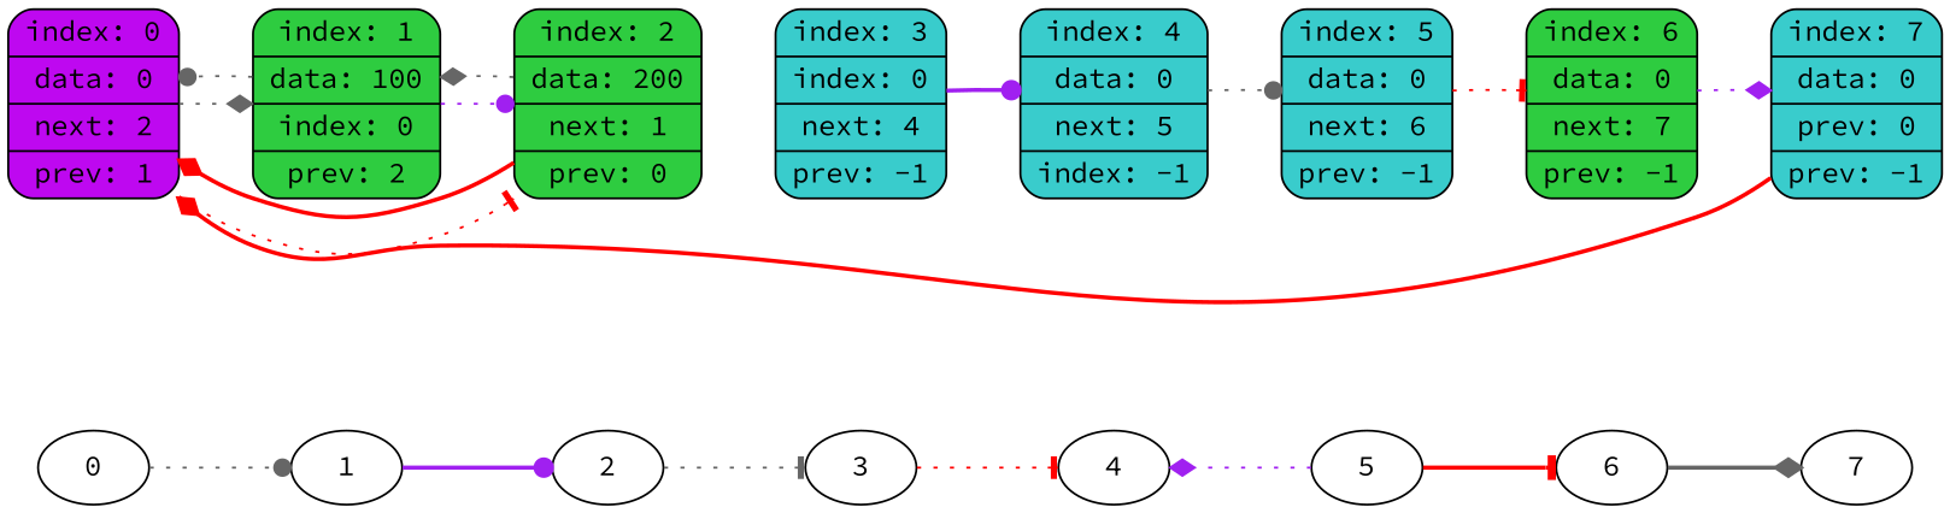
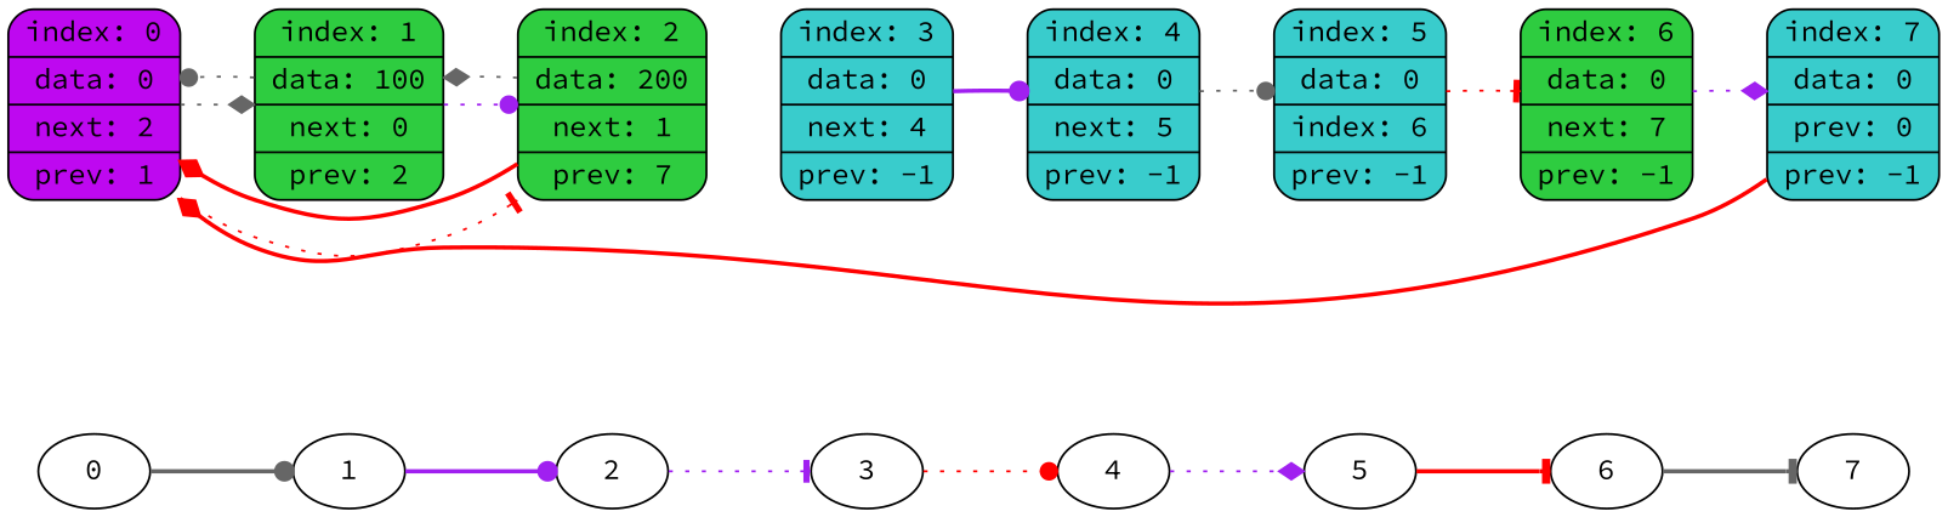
  digraph {
    fontname="Source Code Pro"
    rankdir=LR
    node [fontname="Source Code Pro"]
    edge [color=gray40 fontname="Source Code Pro" style=dotted]
    0
    n2 [fillcolor="#BE08F0" label="index: 0 | data: 0 | next: 2 | prev: 1" shape=record style="rounded,filled"]
    1
-   n4 [fillcolor="#2ECC40" label="index: 1 | data: 100 | index: 0 | prev: 2" shape=record style="rounded,filled"]
+   n4 [fillcolor="#2ECC40" label="index: 1 | data: 100 | next: 0 | prev: 2" shape=record style="rounded,filled"]
    2
-   n6 [fillcolor="#2ECC40" label="index: 2 | data: 200 | next: 1 | prev: 0" shape=record style="rounded,filled"]
+   n6 [fillcolor="#2ECC40" label="index: 2 | data: 200 | next: 1 | prev: 7" shape=record style="rounded,filled"]
    3
-   n8 [fillcolor="#39CCCC" label="index: 3 | index: 0 | next: 4 | prev: -1" shape=record style="rounded,filled"]
+   n8 [fillcolor="#39CCCC" label="index: 3 | data: 0 | next: 4 | prev: -1" shape=record style="rounded,filled"]
    4
-   n10 [fillcolor="#39CCCC" label="index: 4 | data: 0 | next: 5 | index: -1" shape=record style="rounded,filled"]
+   n10 [fillcolor="#39CCCC" label="index: 4 | data: 0 | next: 5 | prev: -1" shape=record style="rounded,filled"]
    5
-   n12 [fillcolor="#39CCCC" label="index: 5 | data: 0 | next: 6 | prev: -1" shape=record style="rounded,filled"]
+   n12 [fillcolor="#39CCCC" label="index: 5 | data: 0 | index: 6 | prev: -1" shape=record style="rounded,filled"]
    6
    n14 [fillcolor="#2ECC40" label="index: 6 | data: 0 | next: 7 | prev: -1" shape=record style="rounded,filled"]
    7
    n16 [fillcolor="#39CCCC" label="index: 7 | data: 0 | prev: 0 | prev: -1" shape=record style="rounded,filled"]
    subgraph sub_1 {
      rank=same
      0
      n2
    }
    subgraph sub_2 {
      rank=same
      1
      n4
    }
    subgraph sub_3 {
      rank=same
      2
      n6
    }
    subgraph sub_4 {
      rank=same
      3
      n8
    }
    subgraph sub_5 {
      rank=same
      4
      n10
    }
    subgraph sub_6 {
      rank=same
      5
      n12
    }
    subgraph sub_7 {
      rank=same
      6
      n14
    }
    subgraph sub_8 {
      rank=same
      7
      n16
    }
-   0 -> 1 [arrowhead=dot]
+   0 -> 1 [arrowhead=dot style=bold]
    n2 -> n4 [color=none penwidth=100000000 style=""]
    n2 -> n4 [arrowhead=diamond constraint=false]
    n2 -> n6 [arrowhead=tee color=red constraint=false]
    1 -> 2 [arrowhead=dot color=purple style=bold]
    n4 -> n2 [arrowhead=dot constraint=false]
    n4 -> n6 [color=none penwidth=100000000 style=""]
    n4 -> n6 [arrowhead=dot color=purple constraint=false]
-   2 -> 3 [arrowhead=tee]
+   2 -> 3 [arrowhead=tee color=purple]
    n6 -> n2 [arrowhead=diamond color=red constraint=false style=bold]
    n6 -> n4 [arrowhead=diamond constraint=false]
    n6 -> n8 [color=none penwidth=100000000 style=""]
-   3 -> 4 [arrowhead=tee color=red]
+   3 -> 4 [arrowhead=dot color=red]
    n8 -> n10 [color=none penwidth=100000000 style=""]
    n8 -> n10 [arrowhead=dot color=purple constraint=false style=bold]
-   5 -> 4 [arrowhead=diamond color=purple]
+   4 -> 5 [arrowhead=diamond color=purple]
    n10 -> n12 [color=none penwidth=100000000 style=""]
    n10 -> n12 [arrowhead=dot constraint=false]
    5 -> 6 [arrowhead=tee color=red style=bold]
    n12 -> n14 [color=none penwidth=100000000 style=""]
    n12 -> n14 [arrowhead=tee color=red constraint=false]
-   6 -> 7 [arrowhead=diamond style=bold]
+   6 -> 7 [arrowhead=tee style=bold]
    n14 -> n16 [color=none penwidth=100000000 style=""]
    n14 -> n16 [arrowhead=diamond color=purple constraint=false]
    n16 -> n2 [arrowhead=diamond color=red constraint=false style=bold]
  }
